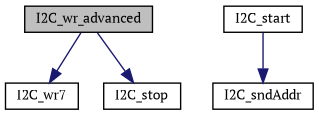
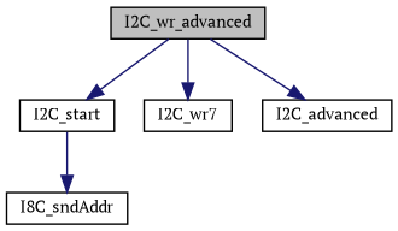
  digraph {
    fontname="PT Serif"
    rankdir=TB
    node [color=black fillcolor=white fontname="PT Serif" fontsize=10 shape=record style=filled]
    edge [color=midnightblue fontname="PT Serif" fontsize=10 labelfontname=Helvetica labelfontsize=10 style=solid]
    n1 [fillcolor=grey75 fontcolor=black height=0.2 label=I2C_wr_advanced width=0.4]
    n2 [height=0.2 label=I2C_start width=0.4]
    n3 [height=0.2 label=I2C_wr7 width=0.4]
-   n4 [height=0.2 label=I2C_stop width=0.4]
-   n5 [height=0.2 label=I2C_sndAddr width=0.4]
+   n4 [height=0.2 label=I2C_advanced width=0.4]
+   n5 [height=0.2 label=I8C_sndAddr width=0.4]
+   n1 -> n2
    n1 -> n3
    n1 -> n4
    n2 -> n5
  }
